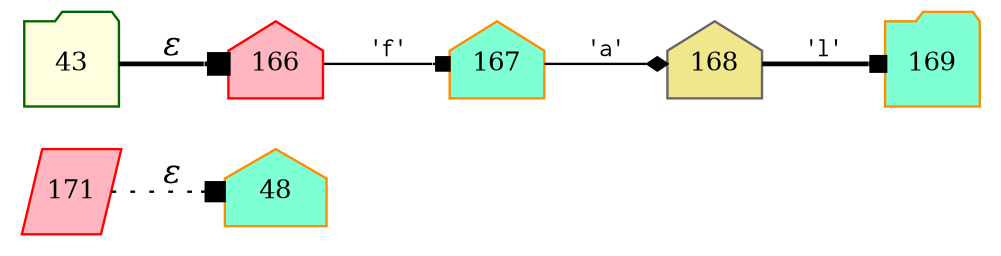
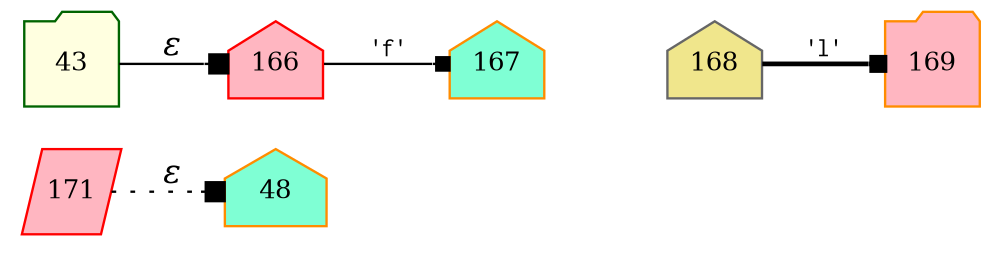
  digraph {
    rankdir=LR
    node [color=darkorange fillcolor=aquamarine fixedsize=true fontsize=11 shape=house style=filled peripheries=1]
    edge [arrowhead=box arrowsize=.7 fontname=Courier fontsize=11 style=solid]
    n1 [label=48 width=.6 peripheries=""]
    n2 [color=red fillcolor=lightpink label=166 width=.55]
    n3 [label=167 width=.55]
    n4 [color=gray40 fillcolor=khaki label=168 width=.55]
-   n5 [label=169 shape=folder width=.55]
+   n5 [fillcolor=lightpink label=169 shape=folder width=.55]
    n6 [color=red fillcolor=lightpink label=171 shape=parallelogram width=.55]
    n7 [color=darkgreen fillcolor=lightyellow label=43 shape=folder width=.55]
    n2 -> n3 [label="'f'"]
-   n3 -> n4 [arrowhead=diamond label="'a'"]
    n4 -> n5 [label="'l'" style=bold]
    n6 -> n1 [fontname="Times-Italic" label="&epsilon;" style=dotted arrowsize="" fontsize=""]
-   n7 -> n2 [fontname="Times-Italic" label="&epsilon;" style=bold arrowsize="" fontsize=""]
+   n7 -> n2 [fontname="Times-Italic" label="&epsilon;" arrowsize="" fontsize=""]
  }
